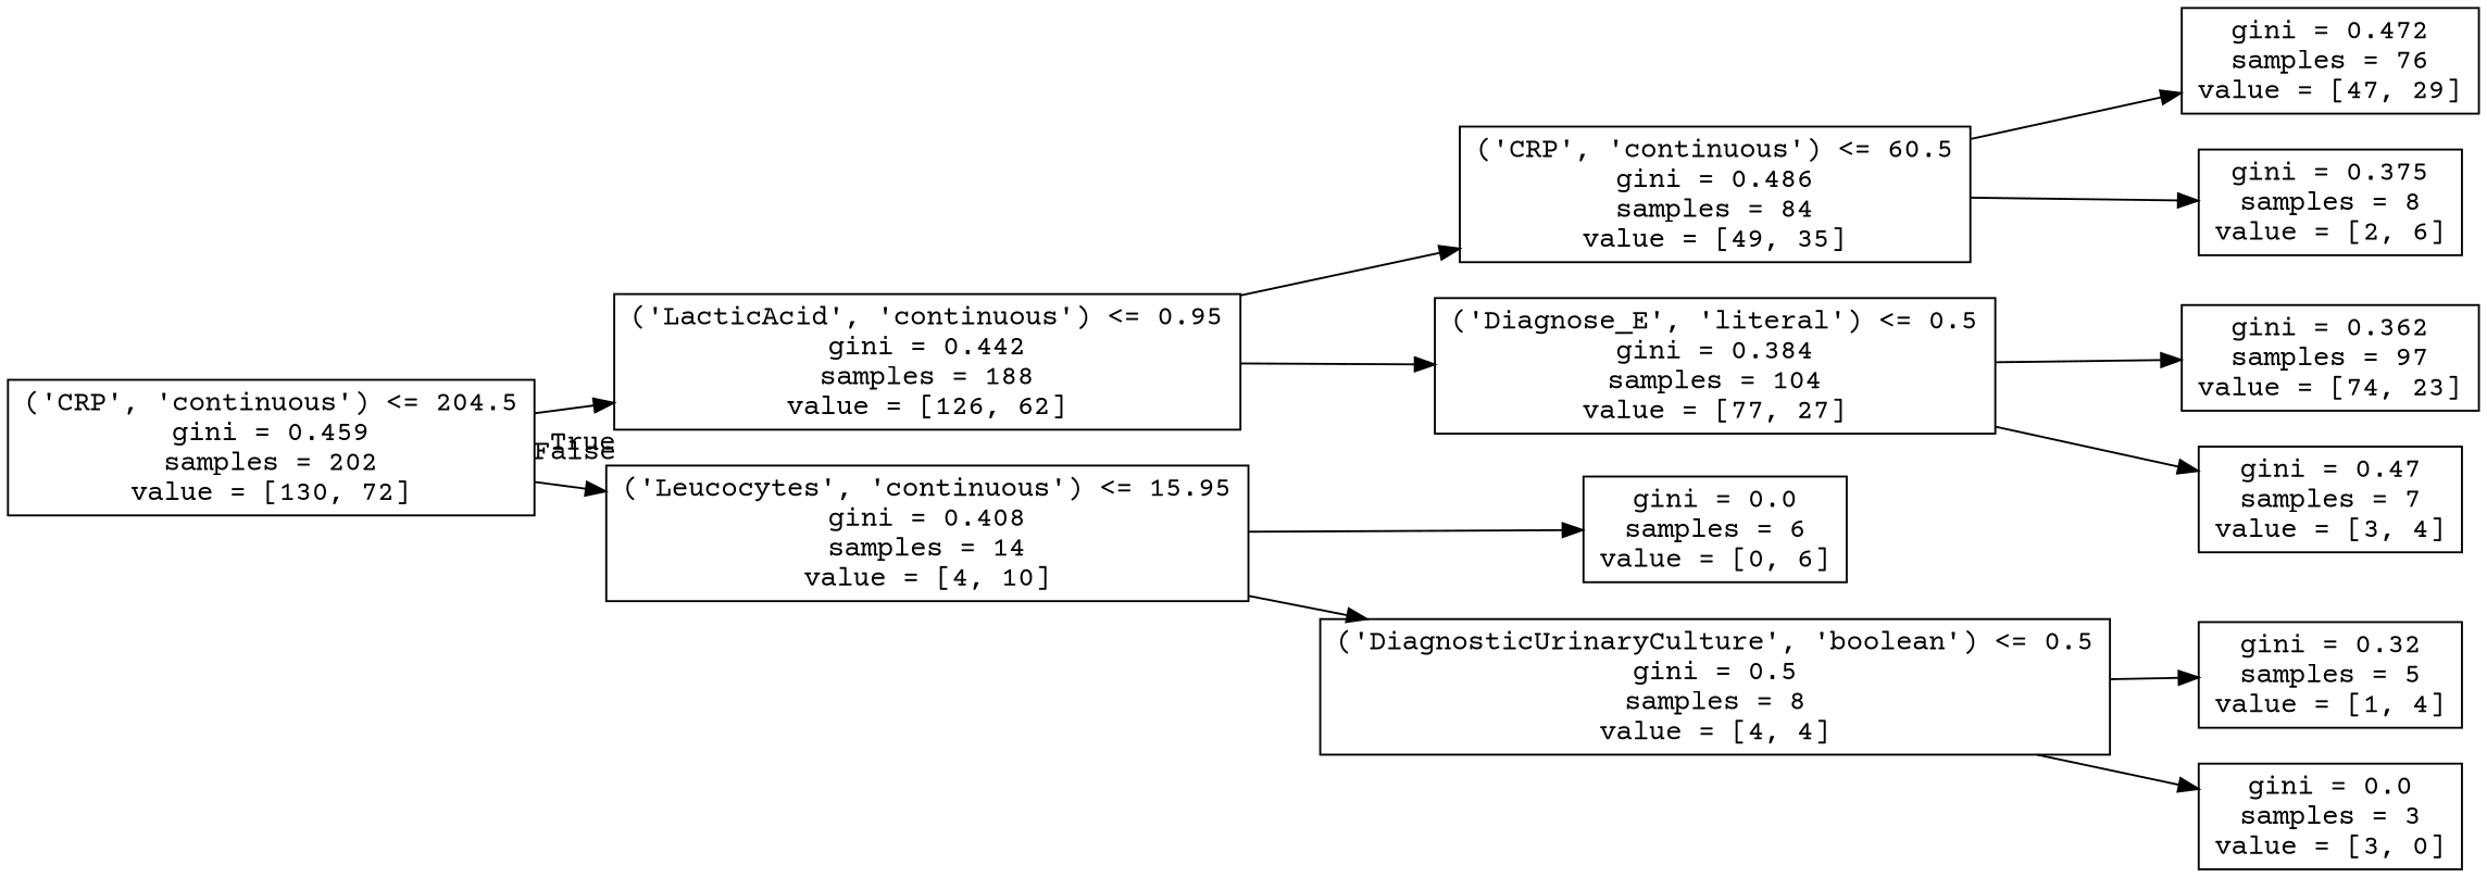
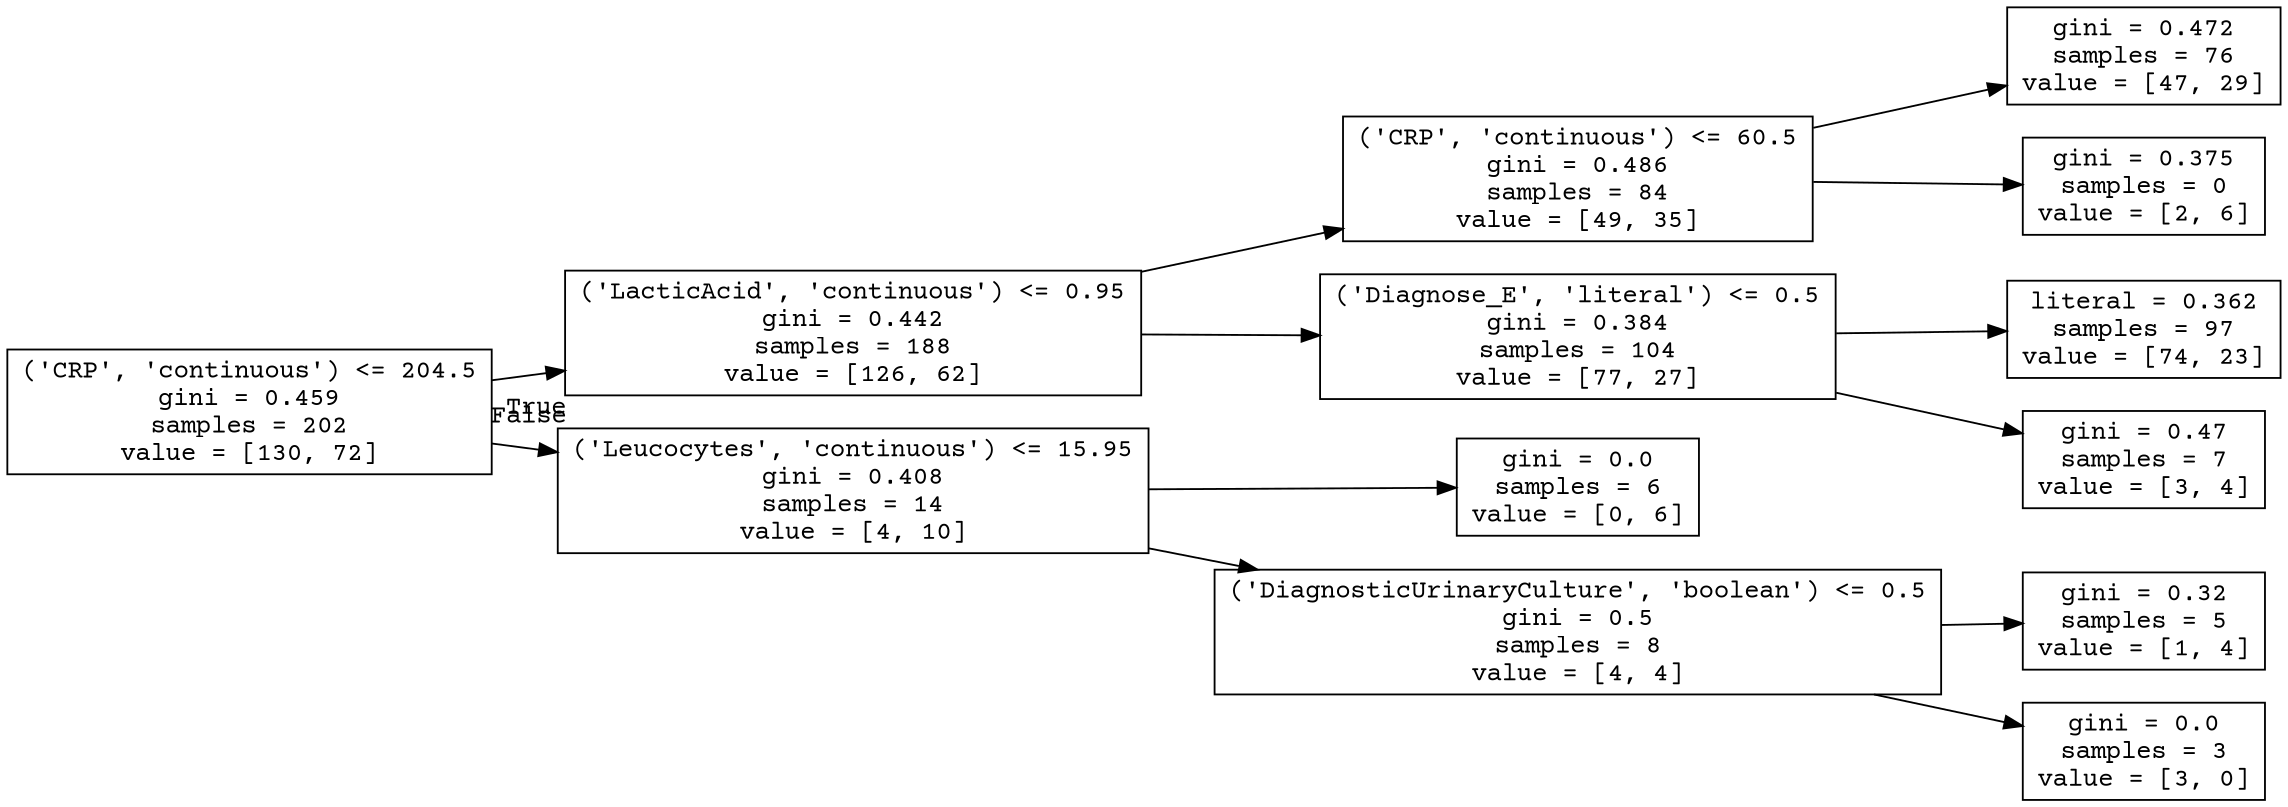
  digraph {
    fontname="Courier Prime"
    rankdir=LR
    node [fontname="Courier Prime" shape=box]
    edge [fontname="Courier Prime"]
    n1 [label="('CRP', 'continuous') <= 204.5\ngini = 0.459\nsamples = 202\nvalue = [130, 72]"]
    n2 [label="('LacticAcid', 'continuous') <= 0.95\ngini = 0.442\nsamples = 188\nvalue = [126, 62]"]
    n3 [label="('Leucocytes', 'continuous') <= 15.95\ngini = 0.408\nsamples = 14\nvalue = [4, 10]"]
    n4 [label="('CRP', 'continuous') <= 60.5\ngini = 0.486\nsamples = 84\nvalue = [49, 35]"]
    n5 [label="('Diagnose_E', 'literal') <= 0.5\ngini = 0.384\nsamples = 104\nvalue = [77, 27]"]
    n6 [label="gini = 0.0\nsamples = 6\nvalue = [0, 6]"]
    n7 [label="('DiagnosticUrinaryCulture', 'boolean') <= 0.5\ngini = 0.5\nsamples = 8\nvalue = [4, 4]"]
    n8 [label="gini = 0.472\nsamples = 76\nvalue = [47, 29]"]
-   n9 [label="gini = 0.375\nsamples = 8\nvalue = [2, 6]"]
-   n10 [label="gini = 0.362\nsamples = 97\nvalue = [74, 23]"]
+   n9 [label="gini = 0.375\nsamples = 0\nvalue = [2, 6]"]
+   n10 [label="literal = 0.362\nsamples = 97\nvalue = [74, 23]"]
    n11 [label="gini = 0.47\nsamples = 7\nvalue = [3, 4]"]
    n12 [label="gini = 0.32\nsamples = 5\nvalue = [1, 4]"]
    n13 [label="gini = 0.0\nsamples = 3\nvalue = [3, 0]"]
    n1 -> n2 [headlabel=True labelangle=45 labeldistance=2.5]
    n1 -> n3 [headlabel=False labelangle=-45 labeldistance=2.5]
    n2 -> n4
    n2 -> n5
    n3 -> n6
    n3 -> n7
    n4 -> n8
    n4 -> n9
    n5 -> n10
    n5 -> n11
    n7 -> n12
    n7 -> n13
  }
